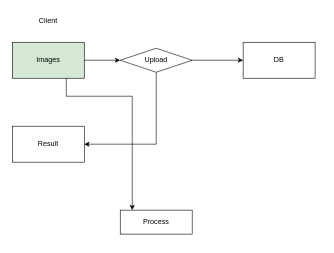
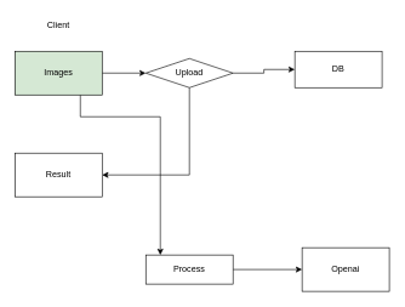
  <mxCell id="0" />
  <mxCell id="1" parent="0" />
  <mxCell id="2" style="edgeStyle=orthogonalEdgeStyle;rounded=0;orthogonalLoop=1;jettySize=auto;html=1;entryX=0;entryY=0.5;entryDx=0;entryDy=0;" edge="1" parent="1" source="4" target="7"><mxGeometry relative="1" as="geometry" /></mxCell>
  <mxCell id="3" style="edgeStyle=orthogonalEdgeStyle;rounded=0;orthogonalLoop=1;jettySize=auto;html=1;exitX=0.75;exitY=1;exitDx=0;exitDy=0;" edge="1" parent="1" source="4" target="12"><mxGeometry relative="1" as="geometry"><Array as="points"><mxPoint x="110" y="160" /><mxPoint x="220" y="160" /></Array></mxGeometry></mxCell>
  <mxCell id="4" value="Images" style="rounded=0;whiteSpace=wrap;html=1;fillColor=#d5e8d4;" vertex="1" parent="1"><mxGeometry x="20" y="70" width="120" height="60" as="geometry" /></mxCell>
  <mxCell id="5" style="edgeStyle=orthogonalEdgeStyle;rounded=0;orthogonalLoop=1;jettySize=auto;html=1;entryX=1;entryY=0.5;entryDx=0;entryDy=0;exitX=0.5;exitY=1;exitDx=0;exitDy=0;" edge="1" parent="1" source="7" target="8"><mxGeometry relative="1" as="geometry" /></mxCell>
  <mxCell id="6" style="edgeStyle=orthogonalEdgeStyle;rounded=0;orthogonalLoop=1;jettySize=auto;html=1;entryX=0;entryY=0.5;entryDx=0;entryDy=0;" edge="1" parent="1" source="7" target="10"><mxGeometry relative="1" as="geometry" /></mxCell>
  <mxCell id="7" value="Upload" style="rhombus;whiteSpace=wrap;html=1;" vertex="1" parent="1"><mxGeometry x="200" y="80" width="120" height="40" as="geometry" /></mxCell>
  <mxCell id="8" value="Result" style="rounded=0;whiteSpace=wrap;html=1;" vertex="1" parent="1"><mxGeometry x="20" y="210" width="120" height="60" as="geometry" /></mxCell>
  <mxCell id="9" value="Client" style="text;html=1;align=center;verticalAlign=middle;whiteSpace=wrap;rounded=0;" vertex="1" parent="1"><mxGeometry x="50" y="20" width="60" height="30" as="geometry" /></mxCell>
- <mxCell id="10" value="DB" style="rounded=0;whiteSpace=wrap;html=1;" vertex="1" parent="1"><mxGeometry x="405" y="70" width="120" height="60" as="geometry" /></mxCell>
+ <mxCell id="10" value="DB" style="rounded=0;whiteSpace=wrap;html=1;" vertex="1" parent="1"><mxGeometry x="405" y="70" width="120" height="50" as="geometry" /></mxCell>
+ <mxCell id="11" style="edgeStyle=orthogonalEdgeStyle;rounded=0;orthogonalLoop=1;jettySize=auto;html=1;entryX=0;entryY=0.5;entryDx=0;entryDy=0;" edge="1" parent="1" source="12" target="13"><mxGeometry relative="1" as="geometry" /></mxCell>
  <mxCell id="12" value="Process" style="whiteSpace=wrap;html=1;rounded=0;" vertex="1" parent="1"><mxGeometry x="200" y="350" width="120" height="40" as="geometry" /></mxCell>
+ <mxCell id="13" value="Openai" style="rounded=0;whiteSpace=wrap;html=1;" vertex="1" parent="1"><mxGeometry x="415" y="340" width="120" height="60" as="geometry" /></mxCell>
